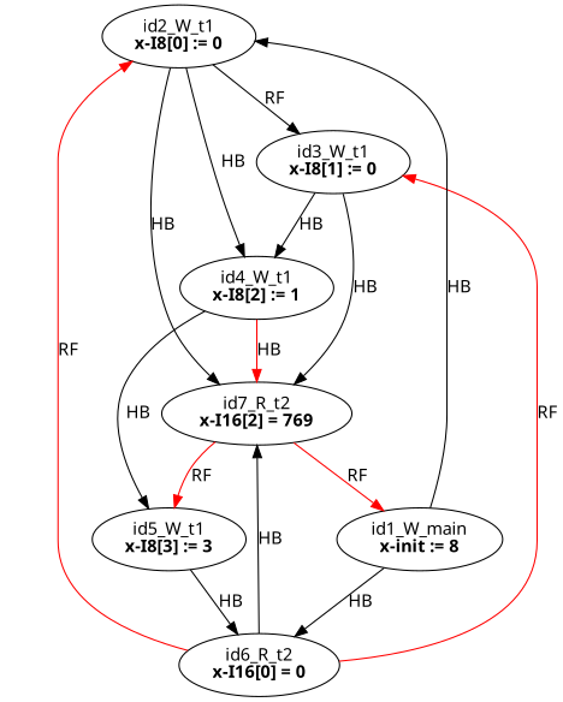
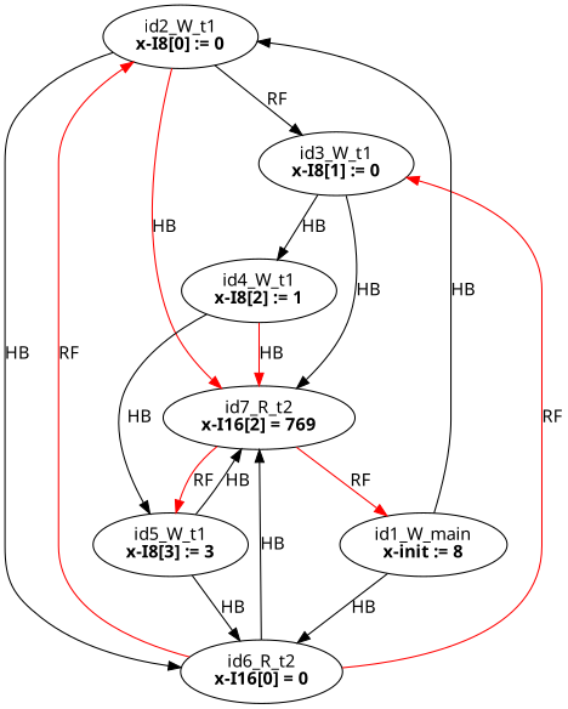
  digraph {
    fontname="Noto Sans"
    rankdir=TB
    splines=true
    node [fontname="Noto Sans"]
    edge [color=black fontname="Noto Sans"]
    n1 [label=<id2_W_t1<br/><B>x-I8[0] := 0</B>>]
    n2 [label=<id3_W_t1<br/><B>x-I8[1] := 0</B>>]
    n3 [label=<id6_R_t2<br/><B>x-I16[0] = 0</B>>]
    n4 [label=<id7_R_t2<br/><B>x-I16[2] = 769</B>>]
    n5 [label=<id4_W_t1<br/><B>x-I8[2] := 1</B>>]
    n6 [label=<id5_W_t1<br/><B>x-I8[3] := 3</B>>]
    n7 [label=<id1_W_main<br/><B>x-init := 8</B>>]
    n1 -> n2 [label=RF]
-   n1 -> n5 [label=HB]
-   n1 -> n4 [label=HB]
+   n1 -> n3 [label=HB]
+   n1 -> n4 [color=red label=HB]
    n2 -> n4 [label=HB]
    n2 -> n5 [label=HB]
    n3 -> n1 [color=red label=RF]
    n3 -> n2 [color=red label=RF]
    n3 -> n4 [label=HB]
    n4 -> n6 [color=red label=RF]
    n4 -> n7 [color=red label=RF]
    n5 -> n4 [color=red label=HB]
    n5 -> n6 [label=HB]
    n6 -> n3 [label=HB]
+   n6 -> n4 [label=HB]
    n7 -> n1 [label=HB]
    n7 -> n3 [label=HB]
  }
